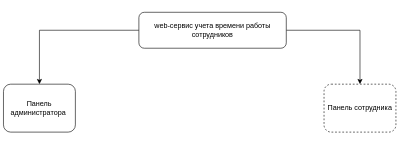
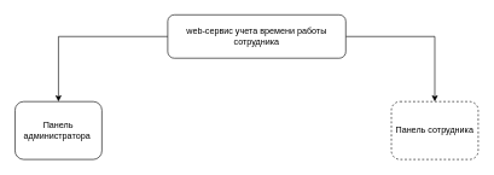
  <mxCell id="0" />
  <mxCell id="1" parent="0" />
  <mxCell id="2" style="edgeStyle=orthogonalEdgeStyle;rounded=0;orthogonalLoop=1;jettySize=auto;html=1;entryX=0.5;entryY=0;entryDx=0;entryDy=0;" edge="1" parent="1" source="4" target="5"><mxGeometry relative="1" as="geometry" /></mxCell>
  <mxCell id="3" style="edgeStyle=orthogonalEdgeStyle;rounded=0;orthogonalLoop=1;jettySize=auto;html=1;entryX=0.5;entryY=0;entryDx=0;entryDy=0;" edge="1" parent="1" source="4" target="6"><mxGeometry relative="1" as="geometry" /></mxCell>
- <mxCell id="4" value="web-сервис учета времени работы сотрудников" style="rounded=1;whiteSpace=wrap;html=1;" vertex="1" parent="1"><mxGeometry x="231" y="20" width="246" height="60" as="geometry" /></mxCell>
- <mxCell id="5" value="Панель администратора&amp;nbsp;" style="rounded=1;whiteSpace=wrap;html=1;" vertex="1" parent="1"><mxGeometry x="5" y="140" width="120" height="80" as="geometry" /></mxCell>
+ <mxCell id="4" value="web-сервис учета времени работы сотрудника" style="rounded=1;whiteSpace=wrap;html=1;" vertex="1" parent="1"><mxGeometry x="231" y="20" width="246" height="60" as="geometry" /></mxCell>
+ <mxCell id="5" value="Панель администратора&amp;nbsp;" style="rounded=1;whiteSpace=wrap;html=1;" vertex="1" parent="1"><mxGeometry x="20" y="140" width="120" height="80" as="geometry" /></mxCell>
  <mxCell id="6" value="Панель сотрудника" style="rounded=1;whiteSpace=wrap;html=1;dashed=1;" vertex="1" parent="1"><mxGeometry x="540" y="140" width="120" height="80" as="geometry" /></mxCell>
